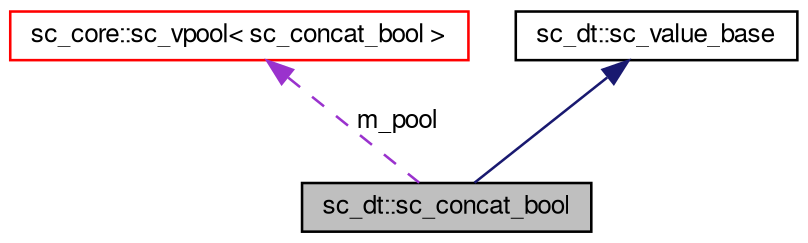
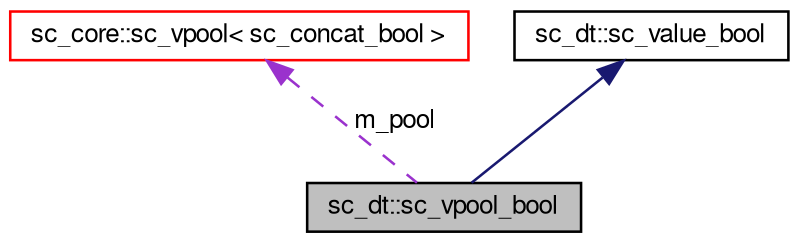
  digraph {
    node [color=black fillcolor=white fontname=FreeSans fontsize=10 shape=record style=filled]
    edge [dir=back fontname=FreeSans fontsize=10 labelfontname=FreeSans labelfontsize=10]
-   n1 [fillcolor=grey75 fontcolor=black height=0.2 label="sc_dt::sc_concat_bool" width=0.4]
+   n1 [fillcolor=grey75 fontcolor=black height=0.2 label="sc_dt::sc_vpool_bool" width=0.4]
    n2 [color=red height=0.2 label="sc_core::sc_vpool\< sc_concat_bool \>" width=0.4]
-   n3 [height=0.2 label="sc_dt::sc_value_base" width=0.4]
+   n3 [height=0.2 label="sc_dt::sc_value_bool" width=0.4]
    n2 -> n1 [color=darkorchid3 label=m_pool style=dashed]
    n3 -> n1 [color=midnightblue style=solid]
  }
